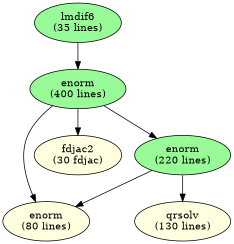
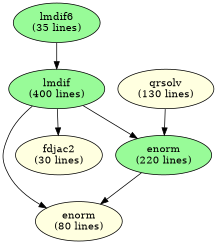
  digraph {
    node [fillcolor=palegreen style=filled]
    n1 [label="lmdif6\n(35 lines)"]
-   n2 [label="enorm\n(400 lines)"]
+   n2 [label="lmdif\n(400 lines)"]
    n3 [fillcolor=lightyellow label="enorm\n(80 lines)"]
-   n4 [fillcolor=lightyellow label="fdjac2\n(30 fdjac)"]
+   n4 [fillcolor=lightyellow label="fdjac2\n(30 lines)"]
    n5 [label="enorm\n(220 lines)"]
    n6 [fillcolor=lightyellow label="qrsolv\n(130 lines)"]
    n1 -> n2
    n2 -> n3
    n2 -> n4
    n2 -> n5
    n5 -> n3
-   n5 -> n6
+   n6 -> n5
  }
